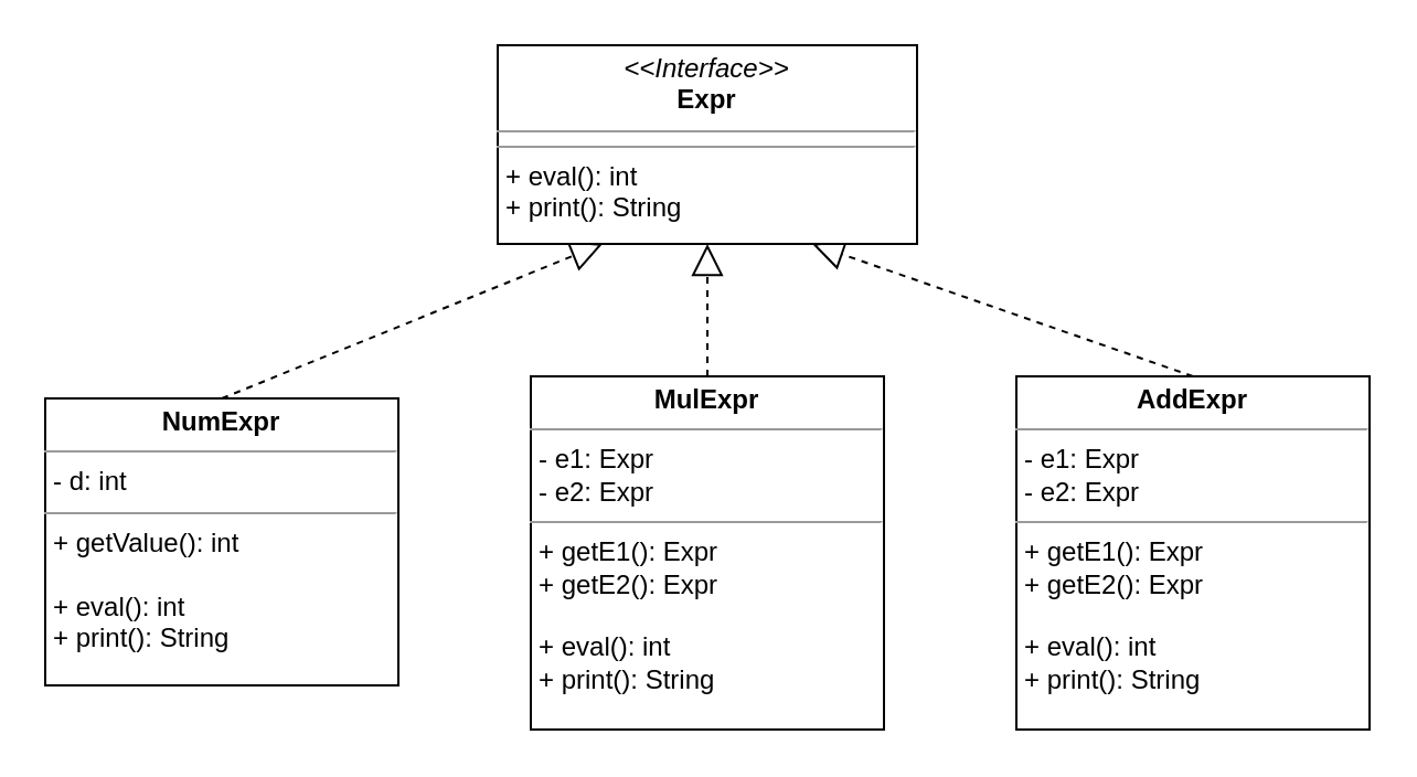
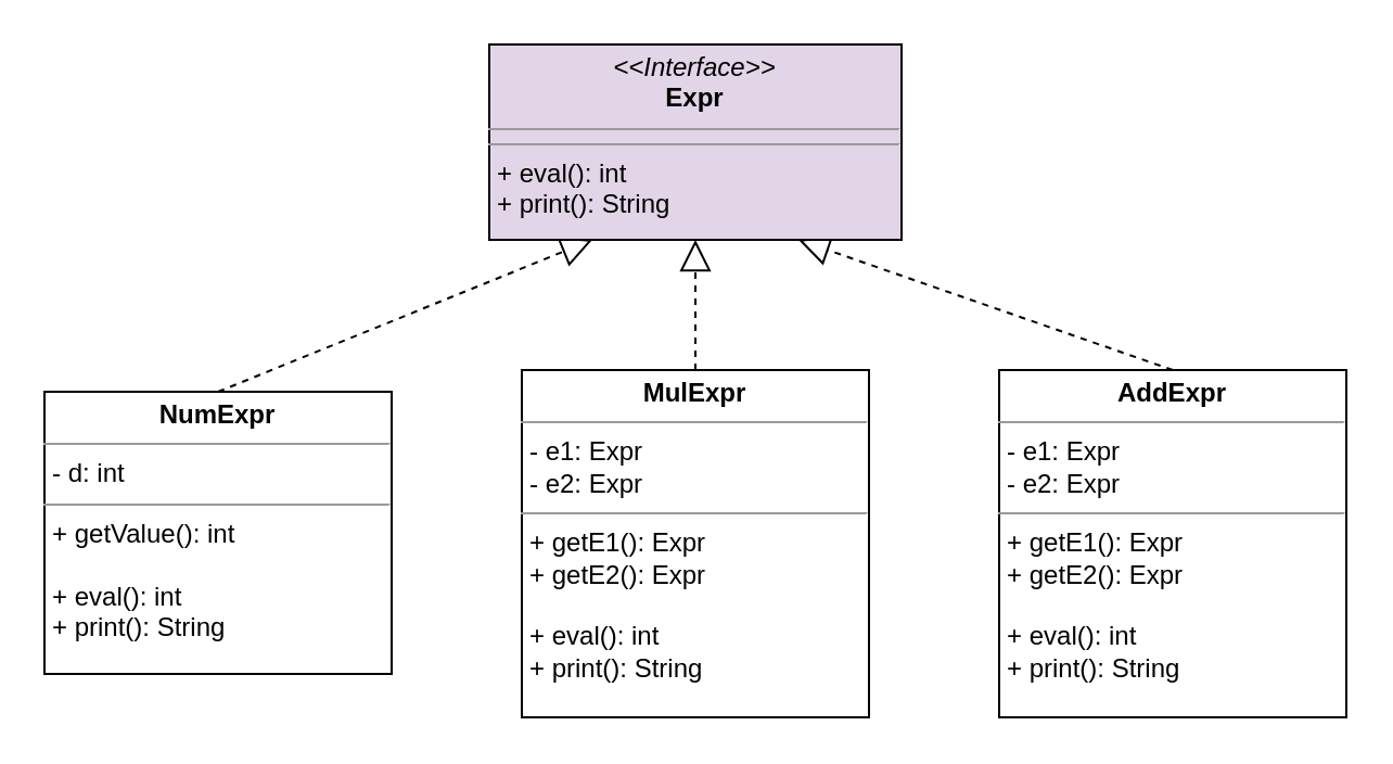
  <mxCell id="0" />
  <mxCell id="1" parent="0" />
  <mxCell id="2" value="&lt;p style=&quot;margin:0px;margin-top:4px;text-align:center;&quot;&gt;&lt;b&gt;NumExpr&lt;/b&gt;&lt;/p&gt;&lt;hr size=&quot;1&quot;&gt;&lt;p style=&quot;margin:0px;margin-left:4px;&quot;&gt;- d: int&lt;/p&gt;&lt;hr size=&quot;1&quot;&gt;&lt;p style=&quot;margin:0px;margin-left:4px;&quot;&gt;+ getValue(): int&lt;/p&gt;&lt;p style=&quot;margin:0px;margin-left:4px;&quot;&gt;&lt;br&gt;&lt;/p&gt;&lt;p style=&quot;margin:0px;margin-left:4px;&quot;&gt;+ eval(): int&lt;/p&gt;&lt;p style=&quot;margin:0px;margin-left:4px;&quot;&gt;+ print(): String&lt;/p&gt;" style="verticalAlign=top;align=left;overflow=fill;fontSize=12;fontFamily=Helvetica;html=1;" parent="1" vertex="1"><mxGeometry x="20" y="180" width="160" height="130" as="geometry" /></mxCell>
  <mxCell id="3" value="&lt;p style=&quot;margin:0px;margin-top:4px;text-align:center;&quot;&gt;&lt;b&gt;MulExpr&lt;/b&gt;&lt;/p&gt;&lt;hr size=&quot;1&quot;&gt;&lt;p style=&quot;margin:0px;margin-left:4px;&quot;&gt;- e1: Expr&lt;/p&gt;&lt;p style=&quot;margin:0px;margin-left:4px;&quot;&gt;- e2: Expr&lt;br&gt;&lt;/p&gt;&lt;hr size=&quot;1&quot;&gt;&lt;p style=&quot;margin:0px;margin-left:4px;&quot;&gt;+ getE1(): Expr&lt;/p&gt;&lt;p style=&quot;margin:0px;margin-left:4px;&quot;&gt;+ getE2(): Expr&lt;/p&gt;&lt;p style=&quot;margin:0px;margin-left:4px;&quot;&gt;&lt;br&gt;&lt;/p&gt;&lt;p style=&quot;margin:0px;margin-left:4px;&quot;&gt;+ eval(): int&lt;/p&gt;&lt;p style=&quot;margin:0px;margin-left:4px;&quot;&gt;+ print(): String&lt;/p&gt;" style="verticalAlign=top;align=left;overflow=fill;fontSize=12;fontFamily=Helvetica;html=1;" parent="1" vertex="1"><mxGeometry x="240" y="170" width="160" height="160" as="geometry" /></mxCell>
  <mxCell id="4" value="&lt;p style=&quot;margin:0px;margin-top:4px;text-align:center;&quot;&gt;&lt;b&gt;AddExpr&lt;/b&gt;&lt;/p&gt;&lt;hr size=&quot;1&quot;&gt;&lt;p style=&quot;margin:0px;margin-left:4px;&quot;&gt;- e1: Expr&lt;/p&gt;&lt;p style=&quot;margin:0px;margin-left:4px;&quot;&gt;- e2: Expr&lt;br&gt;&lt;/p&gt;&lt;hr size=&quot;1&quot;&gt;&lt;p style=&quot;margin:0px;margin-left:4px;&quot;&gt;+ getE1(): Expr&lt;/p&gt;&lt;p style=&quot;margin:0px;margin-left:4px;&quot;&gt;+ getE2(): Expr&lt;/p&gt;&lt;p style=&quot;margin:0px;margin-left:4px;&quot;&gt;&lt;br&gt;&lt;/p&gt;&lt;p style=&quot;margin:0px;margin-left:4px;&quot;&gt;+ eval(): int&lt;/p&gt;&lt;p style=&quot;margin:0px;margin-left:4px;&quot;&gt;+ print(): String&lt;/p&gt;" style="verticalAlign=top;align=left;overflow=fill;fontSize=12;fontFamily=Helvetica;html=1;" parent="1" vertex="1"><mxGeometry x="460" y="170" width="160" height="160" as="geometry" /></mxCell>
  <mxCell id="5" value="" style="endArrow=block;dashed=1;endFill=0;endSize=12;html=1;rounded=0;entryX=0.5;entryY=1;entryDx=0;entryDy=0;exitX=0.5;exitY=0;exitDx=0;exitDy=0;" parent="1" source="3" target="8" edge="1"><mxGeometry width="160" relative="1" as="geometry"><mxPoint x="150" y="440" as="sourcePoint" /><mxPoint x="320" y="110" as="targetPoint" /></mxGeometry></mxCell>
  <mxCell id="6" value="" style="endArrow=block;dashed=1;endFill=0;endSize=12;html=1;rounded=0;entryX=0.25;entryY=1;entryDx=0;entryDy=0;exitX=0.5;exitY=0;exitDx=0;exitDy=0;" parent="1" source="2" target="8" edge="1"><mxGeometry width="160" relative="1" as="geometry"><mxPoint x="150" y="580" as="sourcePoint" /><mxPoint x="272.5" y="110" as="targetPoint" /></mxGeometry></mxCell>
  <mxCell id="7" value="" style="endArrow=block;dashed=1;endFill=0;endSize=12;html=1;rounded=0;entryX=0.75;entryY=1;entryDx=0;entryDy=0;exitX=0.5;exitY=0;exitDx=0;exitDy=0;" parent="1" source="4" target="8" edge="1"><mxGeometry width="160" relative="1" as="geometry"><mxPoint x="450" y="470" as="sourcePoint" /><mxPoint x="367.5" y="110" as="targetPoint" /></mxGeometry></mxCell>
- <mxCell id="8" value="&lt;p style=&quot;margin:0px;margin-top:4px;text-align:center;&quot;&gt;&lt;i&gt;&amp;lt;&amp;lt;Interface&amp;gt;&amp;gt;&lt;/i&gt;&lt;br&gt;&lt;b&gt;Expr&lt;/b&gt;&lt;/p&gt;&lt;hr size=&quot;1&quot;&gt;&lt;hr size=&quot;1&quot;&gt;&lt;p style=&quot;margin:0px;margin-left:4px;&quot;&gt;+ eval(): int&lt;/p&gt;&lt;p style=&quot;margin:0px;margin-left:4px;&quot;&gt;+ print(): String&lt;br&gt;&lt;/p&gt;" style="verticalAlign=top;align=left;overflow=fill;fontSize=12;fontFamily=Helvetica;html=1;" parent="1" vertex="1"><mxGeometry x="225" y="20" width="190" height="90" as="geometry" /></mxCell>
+ <mxCell id="8" value="&lt;p style=&quot;margin:0px;margin-top:4px;text-align:center;&quot;&gt;&lt;i&gt;&amp;lt;&amp;lt;Interface&amp;gt;&amp;gt;&lt;/i&gt;&lt;br&gt;&lt;b&gt;Expr&lt;/b&gt;&lt;/p&gt;&lt;hr size=&quot;1&quot;&gt;&lt;hr size=&quot;1&quot;&gt;&lt;p style=&quot;margin:0px;margin-left:4px;&quot;&gt;+ eval(): int&lt;/p&gt;&lt;p style=&quot;margin:0px;margin-left:4px;&quot;&gt;+ print(): String&lt;br&gt;&lt;/p&gt;" style="verticalAlign=top;align=left;overflow=fill;fontSize=12;fontFamily=Helvetica;html=1;fillColor=#e1d5e7;" parent="1" vertex="1"><mxGeometry x="225" y="20" width="190" height="90" as="geometry" /></mxCell>
